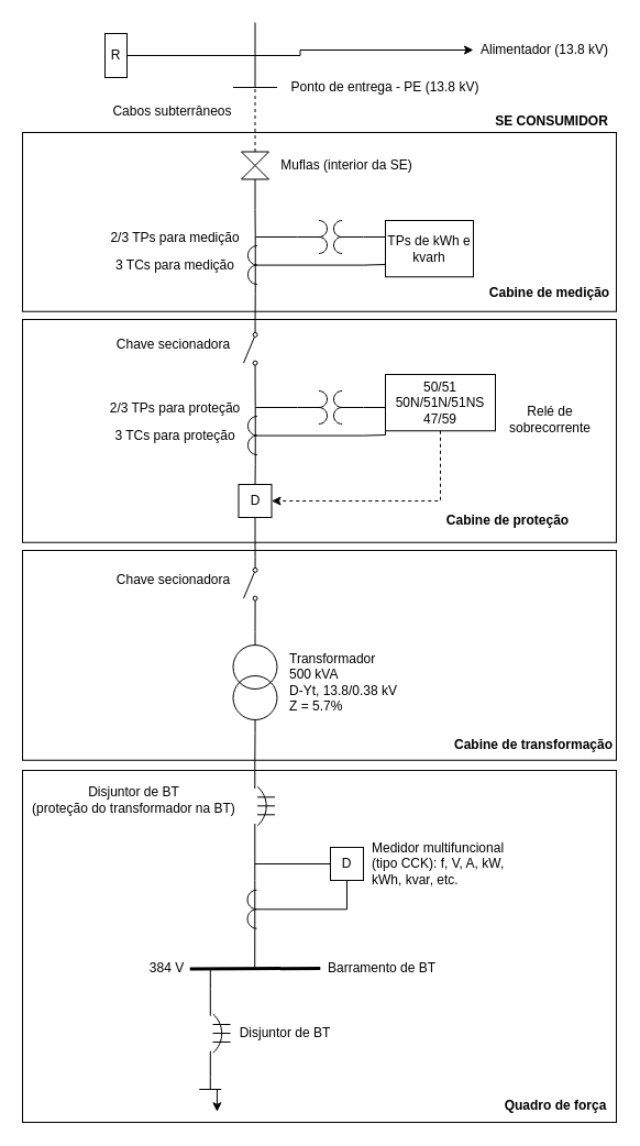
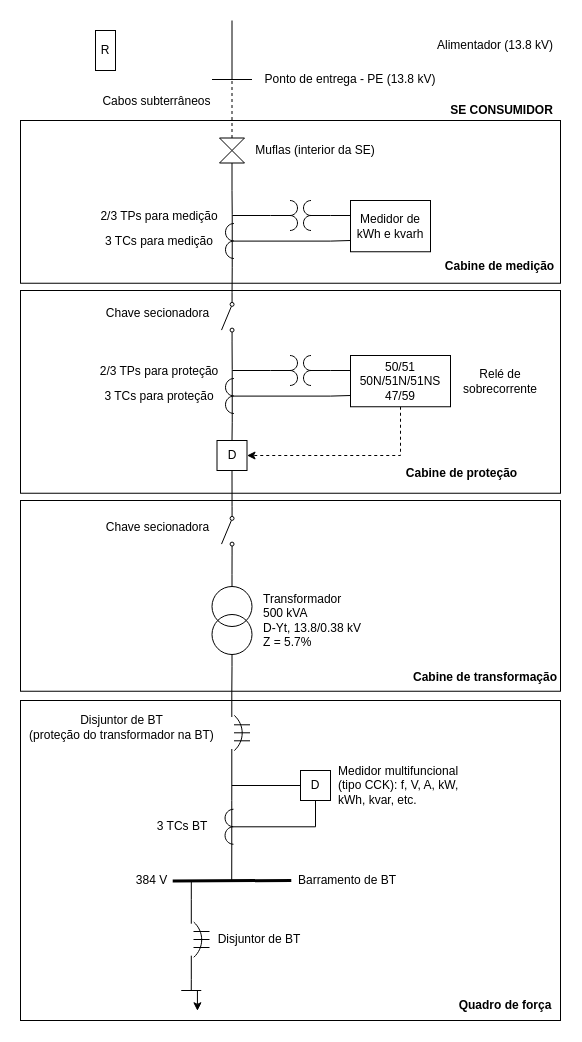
  <mxCell id="0" />
  <mxCell id="1" parent="0" />
  <mxCell id="2" value="" style="rounded=0;whiteSpace=wrap;html=1;align=left;fillColor=none;" parent="1" vertex="1"><mxGeometry x="20" y="290" width="540" height="202.74" as="geometry" /></mxCell>
  <mxCell id="3" value="" style="rounded=0;whiteSpace=wrap;html=1;align=left;fillColor=none;" parent="1" vertex="1"><mxGeometry x="20" y="120" width="540" height="162.74" as="geometry" /></mxCell>
  <mxCell id="4" style="edgeStyle=orthogonalEdgeStyle;rounded=0;orthogonalLoop=1;jettySize=auto;html=1;entryX=0;entryY=0.75;entryDx=0;entryDy=0;endArrow=none;endFill=0;" parent="1" source="6" target="26" edge="1"><mxGeometry relative="1" as="geometry"><Array as="points"><mxPoint x="330" y="240" /><mxPoint x="330" y="240" /></Array></mxGeometry></mxCell>
  <mxCell id="5" style="edgeStyle=orthogonalEdgeStyle;rounded=0;orthogonalLoop=1;jettySize=auto;html=1;exitX=0.8;exitY=1;exitDx=0;exitDy=0;exitPerimeter=0;entryX=0;entryY=0.84;entryDx=0;entryDy=0;entryPerimeter=0;endArrow=none;endFill=0;" parent="1" source="6" target="17" edge="1"><mxGeometry relative="1" as="geometry" /></mxCell>
  <mxCell id="6" value="" style="pointerEvents=1;verticalLabelPosition=bottom;shadow=0;dashed=0;align=center;html=1;verticalAlign=top;shape=mxgraph.electrical.inductors.current_transformer_1;" parent="1" vertex="1"><mxGeometry x="225" y="214.25" width="8.4" height="52.5" as="geometry" /></mxCell>
  <mxCell id="7" style="edgeStyle=orthogonalEdgeStyle;rounded=0;orthogonalLoop=1;jettySize=auto;html=1;exitX=0;exitY=0.5;exitDx=0;exitDy=0;exitPerimeter=0;endArrow=none;endFill=0;" parent="1" source="9" edge="1"><mxGeometry relative="1" as="geometry"><mxPoint x="232" y="215" as="targetPoint" /><Array as="points"><mxPoint x="232" y="215" /></Array></mxGeometry></mxCell>
  <mxCell id="8" style="edgeStyle=orthogonalEdgeStyle;rounded=0;orthogonalLoop=1;jettySize=auto;html=1;exitX=1;exitY=0.5;exitDx=0;exitDy=0;exitPerimeter=0;entryX=0;entryY=0.25;entryDx=0;entryDy=0;endArrow=none;endFill=0;" parent="1" source="9" target="26" edge="1"><mxGeometry relative="1" as="geometry"><Array as="points"><mxPoint x="360" y="215" /><mxPoint x="360" y="215" /></Array></mxGeometry></mxCell>
  <mxCell id="9" value="" style="pointerEvents=1;verticalLabelPosition=bottom;shadow=0;dashed=0;align=center;html=1;verticalAlign=top;shape=mxgraph.electrical.inductors.potential_transformer;" parent="1" vertex="1"><mxGeometry x="270" y="200" width="60" height="30" as="geometry" /></mxCell>
  <mxCell id="10" style="edgeStyle=orthogonalEdgeStyle;rounded=0;orthogonalLoop=1;jettySize=auto;html=1;exitX=1;exitY=0.5;exitDx=0;exitDy=0;exitPerimeter=0;entryX=0;entryY=1;entryDx=0;entryDy=0;entryPerimeter=0;endArrow=none;endFill=0;" parent="1" source="11" target="46" edge="1"><mxGeometry relative="1" as="geometry" /></mxCell>
  <mxCell id="11" value="" style="pointerEvents=1;verticalLabelPosition=bottom;shadow=0;dashed=0;align=center;html=1;verticalAlign=top;shape=mxgraph.electrical.inductors.potential_transformer_2;rotation=90;" parent="1" vertex="1"><mxGeometry x="185.5" y="600" width="92" height="40" as="geometry" /></mxCell>
  <mxCell id="12" style="edgeStyle=orthogonalEdgeStyle;rounded=0;orthogonalLoop=1;jettySize=auto;html=1;endArrow=none;endFill=0;" parent="1" edge="1"><mxGeometry relative="1" as="geometry"><mxPoint x="231.5" y="20" as="targetPoint" /><mxPoint x="231.5" y="78.5" as="sourcePoint" /></mxGeometry></mxCell>
  <mxCell id="13" style="edgeStyle=orthogonalEdgeStyle;rounded=0;orthogonalLoop=1;jettySize=auto;html=1;exitX=0.5;exitY=1;exitDx=0;exitDy=0;entryX=0.8;entryY=0;entryDx=0;entryDy=0;entryPerimeter=0;endArrow=none;endFill=0;" parent="1" source="15" target="6" edge="1"><mxGeometry relative="1" as="geometry"><Array as="points"><mxPoint x="232" y="190" /><mxPoint x="232" y="190" /></Array></mxGeometry></mxCell>
  <mxCell id="14" style="edgeStyle=orthogonalEdgeStyle;rounded=0;orthogonalLoop=1;jettySize=auto;html=1;endArrow=none;endFill=0;strokeWidth=1;dashed=1;" parent="1" source="15" edge="1"><mxGeometry relative="1" as="geometry"><mxPoint x="231.5" y="80" as="targetPoint" /></mxGeometry></mxCell>
  <mxCell id="15" value="" style="shape=collate;whiteSpace=wrap;html=1;" parent="1" vertex="1"><mxGeometry x="219" y="137.5" width="25" height="25" as="geometry" /></mxCell>
  <mxCell id="16" style="edgeStyle=orthogonalEdgeStyle;rounded=0;orthogonalLoop=1;jettySize=auto;html=1;exitX=1;exitY=0.84;exitDx=0;exitDy=0;exitPerimeter=0;entryX=0.8;entryY=0;entryDx=0;entryDy=0;entryPerimeter=0;endArrow=none;endFill=0;" parent="1" source="17" target="29" edge="1"><mxGeometry relative="1" as="geometry"><mxPoint x="231.547" y="354.45" as="sourcePoint" /></mxGeometry></mxCell>
  <mxCell id="17" value="" style="pointerEvents=1;verticalLabelPosition=bottom;shadow=0;dashed=0;align=center;html=1;verticalAlign=top;shape=mxgraph.electrical.electro-mechanical.simple_switch;rotation=-90;flipV=0;flipH=1;" parent="1" vertex="1"><mxGeometry x="202.58" y="310.48" width="49.42" height="12.52" as="geometry" /></mxCell>
- <mxCell id="18" style="edgeStyle=orthogonalEdgeStyle;rounded=0;orthogonalLoop=1;jettySize=auto;html=1;exitX=1;exitY=0.5;exitDx=0;exitDy=0;entryX=0;entryY=0.5;entryDx=0;entryDy=0;" parent="1" source="19" target="20" edge="1"><mxGeometry relative="1" as="geometry"><mxPoint x="380" y="45" as="targetPoint" /></mxGeometry></mxCell>
  <mxCell id="19" value="R" style="whiteSpace=wrap;html=1;aspect=fixed;" parent="1" vertex="1"><mxGeometry x="95" y="30" width="20" height="40" as="geometry" /></mxCell>
  <mxCell id="20" value="Alimentador (13.8 kV)" style="text;html=1;strokeColor=none;fillColor=none;align=center;verticalAlign=middle;whiteSpace=wrap;rounded=0;" parent="1" vertex="1"><mxGeometry x="430" y="27.5" width="130" height="35" as="geometry" /></mxCell>
  <mxCell id="21" value="Muflas (interior da SE)" style="text;html=1;strokeColor=none;fillColor=none;align=center;verticalAlign=middle;whiteSpace=wrap;rounded=0;" parent="1" vertex="1"><mxGeometry x="250" y="132.5" width="130" height="35" as="geometry" /></mxCell>
  <mxCell id="22" value="" style="endArrow=none;html=1;" parent="1" edge="1"><mxGeometry width="50" height="50" relative="1" as="geometry"><mxPoint x="211.5" y="79" as="sourcePoint" /><mxPoint x="251.5" y="79" as="targetPoint" /></mxGeometry></mxCell>
  <mxCell id="23" value="Ponto de entrega - PE (13.8 kV)" style="text;html=1;strokeColor=none;fillColor=none;align=center;verticalAlign=middle;whiteSpace=wrap;rounded=0;" parent="1" vertex="1"><mxGeometry x="260" y="61" width="180" height="35" as="geometry" /></mxCell>
  <mxCell id="24" value="2/3 TPs para medição" style="text;html=1;strokeColor=none;fillColor=none;align=center;verticalAlign=middle;whiteSpace=wrap;rounded=0;" parent="1" vertex="1"><mxGeometry x="94" y="198" width="130" height="35" as="geometry" /></mxCell>
  <mxCell id="25" value="3 TCs para medição" style="text;html=1;strokeColor=none;fillColor=none;align=center;verticalAlign=middle;whiteSpace=wrap;rounded=0;" parent="1" vertex="1"><mxGeometry x="94" y="223" width="130" height="35" as="geometry" /></mxCell>
- <mxCell id="26" value="TPs de kWh e kvarh" style="rounded=0;whiteSpace=wrap;html=1;" parent="1" vertex="1"><mxGeometry x="350" y="200" width="80" height="51.25" as="geometry" /></mxCell>
+ <mxCell id="26" value="Medidor de kWh e kvarh" style="rounded=0;whiteSpace=wrap;html=1;" parent="1" vertex="1"><mxGeometry x="350" y="200" width="80" height="51.25" as="geometry" /></mxCell>
  <mxCell id="27" style="edgeStyle=orthogonalEdgeStyle;rounded=0;orthogonalLoop=1;jettySize=auto;html=1;entryX=0;entryY=0.75;entryDx=0;entryDy=0;endArrow=none;endFill=0;" parent="1" source="29" target="36" edge="1"><mxGeometry relative="1" as="geometry"><Array as="points"><mxPoint x="330" y="395" /><mxPoint x="330" y="395" /></Array></mxGeometry></mxCell>
  <mxCell id="28" style="edgeStyle=orthogonalEdgeStyle;rounded=0;orthogonalLoop=1;jettySize=auto;html=1;exitX=0.8;exitY=1;exitDx=0;exitDy=0;exitPerimeter=0;entryX=0.5;entryY=0;entryDx=0;entryDy=0;endArrow=none;endFill=0;" parent="1" source="29" target="39" edge="1"><mxGeometry relative="1" as="geometry" /></mxCell>
  <mxCell id="29" value="" style="pointerEvents=1;verticalLabelPosition=bottom;shadow=0;dashed=0;align=center;html=1;verticalAlign=top;shape=mxgraph.electrical.inductors.current_transformer_1;" parent="1" vertex="1"><mxGeometry x="225" y="369.25" width="8.4" height="52.5" as="geometry" /></mxCell>
  <mxCell id="30" style="edgeStyle=orthogonalEdgeStyle;rounded=0;orthogonalLoop=1;jettySize=auto;html=1;exitX=0;exitY=0.5;exitDx=0;exitDy=0;exitPerimeter=0;endArrow=none;endFill=0;" parent="1" source="32" edge="1"><mxGeometry relative="1" as="geometry"><mxPoint x="232" y="370" as="targetPoint" /><Array as="points"><mxPoint x="232" y="370" /></Array></mxGeometry></mxCell>
  <mxCell id="31" style="edgeStyle=orthogonalEdgeStyle;rounded=0;orthogonalLoop=1;jettySize=auto;html=1;exitX=1;exitY=0.5;exitDx=0;exitDy=0;exitPerimeter=0;entryX=0;entryY=0.25;entryDx=0;entryDy=0;endArrow=none;endFill=0;" parent="1" source="32" target="36" edge="1"><mxGeometry relative="1" as="geometry"><Array as="points"><mxPoint x="360" y="370" /><mxPoint x="360" y="370" /></Array></mxGeometry></mxCell>
  <mxCell id="32" value="" style="pointerEvents=1;verticalLabelPosition=bottom;shadow=0;dashed=0;align=center;html=1;verticalAlign=top;shape=mxgraph.electrical.inductors.potential_transformer;" parent="1" vertex="1"><mxGeometry x="270" y="355" width="60" height="30" as="geometry" /></mxCell>
  <mxCell id="33" value="2/3 TPs para proteção" style="text;html=1;strokeColor=none;fillColor=none;align=center;verticalAlign=middle;whiteSpace=wrap;rounded=0;" parent="1" vertex="1"><mxGeometry x="94" y="353" width="130" height="35" as="geometry" /></mxCell>
  <mxCell id="34" value="3 TCs para proteção" style="text;html=1;strokeColor=none;fillColor=none;align=center;verticalAlign=middle;whiteSpace=wrap;rounded=0;" parent="1" vertex="1"><mxGeometry x="94" y="378" width="130" height="35" as="geometry" /></mxCell>
  <mxCell id="35" style="edgeStyle=orthogonalEdgeStyle;rounded=0;orthogonalLoop=1;jettySize=auto;html=1;entryX=1;entryY=0.5;entryDx=0;entryDy=0;endArrow=classic;endFill=1;dashed=1;" parent="1" source="36" target="39" edge="1"><mxGeometry relative="1" as="geometry"><Array as="points"><mxPoint x="400" y="455" /></Array></mxGeometry></mxCell>
- <mxCell id="36" value="50/51&lt;br&gt;50N/51N/51NS&lt;br&gt;47/59" style="rounded=0;whiteSpace=wrap;html=1;" parent="1" vertex="1"><mxGeometry x="350" y="340" width="100" height="51.25" as="geometry" /></mxCell>
+ <mxCell id="36" value="50/51&lt;br&gt;50N/51N/51NS&lt;br&gt;47/59" style="rounded=0;whiteSpace=wrap;html=1;" parent="1" vertex="1"><mxGeometry x="350" y="355" width="100" height="51.25" as="geometry" /></mxCell>
  <mxCell id="37" value="Relé de sobrecorrente" style="text;html=1;strokeColor=none;fillColor=none;align=center;verticalAlign=middle;whiteSpace=wrap;rounded=0;" parent="1" vertex="1"><mxGeometry x="460" y="363.13" width="80" height="35" as="geometry" /></mxCell>
  <mxCell id="38" style="edgeStyle=orthogonalEdgeStyle;rounded=0;orthogonalLoop=1;jettySize=auto;html=1;exitX=0.5;exitY=1;exitDx=0;exitDy=0;entryX=0;entryY=0.84;entryDx=0;entryDy=0;entryPerimeter=0;endArrow=none;endFill=0;" parent="1" source="39" target="42" edge="1"><mxGeometry relative="1" as="geometry" /></mxCell>
  <mxCell id="39" value="D" style="whiteSpace=wrap;html=1;aspect=fixed;" parent="1" vertex="1"><mxGeometry x="216.5" y="440" width="30" height="30" as="geometry" /></mxCell>
  <mxCell id="40" value="Chave secionadora" style="text;html=1;strokeColor=none;fillColor=none;align=center;verticalAlign=middle;whiteSpace=wrap;rounded=0;" parent="1" vertex="1"><mxGeometry x="97.5" y="303" width="119" height="20" as="geometry" /></mxCell>
  <mxCell id="41" style="edgeStyle=orthogonalEdgeStyle;rounded=0;orthogonalLoop=1;jettySize=auto;html=1;exitX=1;exitY=0.84;exitDx=0;exitDy=0;exitPerimeter=0;entryX=0;entryY=0.5;entryDx=0;entryDy=0;entryPerimeter=0;endArrow=none;endFill=0;" parent="1" source="42" target="11" edge="1"><mxGeometry relative="1" as="geometry" /></mxCell>
  <mxCell id="42" value="" style="pointerEvents=1;verticalLabelPosition=bottom;shadow=0;dashed=0;align=center;html=1;verticalAlign=top;shape=mxgraph.electrical.electro-mechanical.simple_switch;rotation=-90;flipV=0;flipH=1;" parent="1" vertex="1"><mxGeometry x="202.58" y="524.48" width="49.42" height="12.52" as="geometry" /></mxCell>
  <mxCell id="43" value="Chave secionadora" style="text;html=1;strokeColor=none;fillColor=none;align=center;verticalAlign=middle;whiteSpace=wrap;rounded=0;" parent="1" vertex="1"><mxGeometry x="97.5" y="517" width="119" height="20" as="geometry" /></mxCell>
  <mxCell id="44" value="Transformador&lt;br&gt;500 kVA&lt;br&gt;D-Yt, 13.8/0.38 kV&lt;br&gt;Z = 5.7%" style="text;html=1;strokeColor=none;fillColor=none;align=left;verticalAlign=middle;whiteSpace=wrap;rounded=0;" parent="1" vertex="1"><mxGeometry x="261" y="575" width="119" height="90" as="geometry" /></mxCell>
  <mxCell id="45" value="" style="group;rotation=90;" parent="1" vertex="1" connectable="0"><mxGeometry x="200.5" y="723.3" width="80" height="18.4" as="geometry" /></mxCell>
  <mxCell id="46" value="" style="pointerEvents=1;verticalLabelPosition=bottom;shadow=0;dashed=0;align=center;html=1;verticalAlign=top;shape=mxgraph.electrical.miscellaneous.circuit_breaker;rotation=90;" parent="45" vertex="1"><mxGeometry x="-4" y="4" width="80" height="10.4" as="geometry" /></mxCell>
  <mxCell id="47" value="" style="endArrow=none;html=1;" parent="45" edge="1"><mxGeometry width="50" height="50" relative="1" as="geometry"><mxPoint x="33" y="1" as="sourcePoint" /><mxPoint x="49" y="1" as="targetPoint" /></mxGeometry></mxCell>
  <mxCell id="48" value="" style="endArrow=none;html=1;" parent="45" edge="1"><mxGeometry width="50" height="50" relative="1" as="geometry"><mxPoint x="33" y="9" as="sourcePoint" /><mxPoint x="49" y="9" as="targetPoint" /></mxGeometry></mxCell>
  <mxCell id="49" value="" style="endArrow=none;html=1;" parent="45" edge="1"><mxGeometry width="50" height="50" relative="1" as="geometry"><mxPoint x="33" y="17" as="sourcePoint" /><mxPoint x="49" y="17" as="targetPoint" /></mxGeometry></mxCell>
  <mxCell id="50" value="Disjuntor de BT&lt;br&gt;(proteção do transformador na BT)" style="text;html=1;strokeColor=none;fillColor=none;align=center;verticalAlign=middle;whiteSpace=wrap;rounded=0;" parent="1" vertex="1"><mxGeometry x="24" y="693" width="195" height="67" as="geometry" /></mxCell>
+ <mxCell id="51" value="3 TCs BT" style="text;html=1;strokeColor=none;fillColor=none;align=center;verticalAlign=middle;whiteSpace=wrap;rounded=0;" parent="1" vertex="1"><mxGeometry x="145" y="808.75" width="74" height="35" as="geometry" /></mxCell>
  <mxCell id="52" style="edgeStyle=orthogonalEdgeStyle;rounded=0;orthogonalLoop=1;jettySize=auto;html=1;endArrow=none;endFill=0;entryX=1;entryY=1;entryDx=0;entryDy=0;entryPerimeter=0;" parent="1" source="53" target="46" edge="1"><mxGeometry relative="1" as="geometry"><mxPoint x="230" y="808.75" as="targetPoint" /><Array as="points"><mxPoint x="231" y="785" /></Array></mxGeometry></mxCell>
  <mxCell id="53" value="D" style="whiteSpace=wrap;html=1;aspect=fixed;" parent="1" vertex="1"><mxGeometry x="300" y="770" width="30" height="30" as="geometry" /></mxCell>
  <mxCell id="54" style="edgeStyle=orthogonalEdgeStyle;rounded=0;orthogonalLoop=1;jettySize=auto;html=1;exitX=0.8;exitY=0;exitDx=0;exitDy=0;exitPerimeter=0;entryX=0;entryY=0.5;entryDx=0;entryDy=0;endArrow=none;endFill=0;" parent="1" source="57" target="53" edge="1"><mxGeometry relative="1" as="geometry"><Array as="points"><mxPoint x="231" y="785" /></Array></mxGeometry></mxCell>
  <mxCell id="55" style="edgeStyle=orthogonalEdgeStyle;rounded=0;orthogonalLoop=1;jettySize=auto;html=1;entryX=0.5;entryY=1;entryDx=0;entryDy=0;endArrow=none;endFill=0;" parent="1" source="57" target="53" edge="1"><mxGeometry relative="1" as="geometry" /></mxCell>
  <mxCell id="56" style="edgeStyle=orthogonalEdgeStyle;rounded=0;orthogonalLoop=1;jettySize=auto;html=1;exitX=0.8;exitY=1;exitDx=0;exitDy=0;exitPerimeter=0;endArrow=none;endFill=0;" parent="1" source="57" edge="1"><mxGeometry relative="1" as="geometry"><mxPoint x="231.214" y="880" as="targetPoint" /></mxGeometry></mxCell>
  <mxCell id="57" value="" style="pointerEvents=1;verticalLabelPosition=bottom;shadow=0;dashed=0;align=center;html=1;verticalAlign=top;shape=mxgraph.electrical.inductors.current_transformer_1;" parent="1" vertex="1"><mxGeometry x="224.55" y="800" width="8.4" height="52.5" as="geometry" /></mxCell>
  <mxCell id="58" value="Medidor multifuncional&lt;br&gt;(tipo CCK): f, V, A, kW, kWh, kvar, etc." style="text;html=1;strokeColor=none;fillColor=none;align=left;verticalAlign=middle;whiteSpace=wrap;rounded=0;" parent="1" vertex="1"><mxGeometry x="335.5" y="751.88" width="129" height="66.25" as="geometry" /></mxCell>
  <mxCell id="59" value="" style="endArrow=none;html=1;entryX=0.988;entryY=-0.041;entryDx=0;entryDy=0;entryPerimeter=0;exitX=0;exitY=0;exitDx=0;exitDy=0;strokeWidth=3;" parent="1" edge="1"><mxGeometry width="50" height="50" relative="1" as="geometry"><mxPoint x="172.22" y="880.41" as="sourcePoint" /><mxPoint x="290.78" y="880" as="targetPoint" /></mxGeometry></mxCell>
  <mxCell id="60" value="384 V" style="text;html=1;strokeColor=none;fillColor=none;align=center;verticalAlign=middle;whiteSpace=wrap;rounded=0;" parent="1" vertex="1"><mxGeometry x="130" y="870" width="42.5" height="20" as="geometry" /></mxCell>
  <mxCell id="61" value="Barramento de BT" style="text;html=1;strokeColor=none;fillColor=none;align=center;verticalAlign=middle;whiteSpace=wrap;rounded=0;" parent="1" vertex="1"><mxGeometry x="293.75" y="870" width="106.25" height="20" as="geometry" /></mxCell>
  <mxCell id="62" value="" style="group;rotation=90;" parent="1" vertex="1" connectable="0"><mxGeometry x="160" y="930" width="80" height="18.4" as="geometry" /></mxCell>
  <mxCell id="63" value="" style="pointerEvents=1;verticalLabelPosition=bottom;shadow=0;dashed=0;align=center;html=1;verticalAlign=top;shape=mxgraph.electrical.miscellaneous.circuit_breaker;rotation=90;" parent="62" vertex="1"><mxGeometry x="-4" y="4" width="80" height="10.4" as="geometry" /></mxCell>
  <mxCell id="64" value="" style="endArrow=none;html=1;" parent="62" edge="1"><mxGeometry width="50" height="50" relative="1" as="geometry"><mxPoint x="33" y="1" as="sourcePoint" /><mxPoint x="49" y="1" as="targetPoint" /></mxGeometry></mxCell>
  <mxCell id="65" value="" style="endArrow=none;html=1;" parent="62" edge="1"><mxGeometry width="50" height="50" relative="1" as="geometry"><mxPoint x="33" y="9" as="sourcePoint" /><mxPoint x="49" y="9" as="targetPoint" /></mxGeometry></mxCell>
  <mxCell id="66" value="" style="endArrow=none;html=1;" parent="62" edge="1"><mxGeometry width="50" height="50" relative="1" as="geometry"><mxPoint x="33" y="17" as="sourcePoint" /><mxPoint x="49" y="17" as="targetPoint" /></mxGeometry></mxCell>
  <mxCell id="67" style="edgeStyle=orthogonalEdgeStyle;rounded=0;orthogonalLoop=1;jettySize=auto;html=1;exitX=0;exitY=1;exitDx=0;exitDy=0;exitPerimeter=0;endArrow=none;endFill=0;strokeWidth=1;" parent="1" source="63" edge="1"><mxGeometry relative="1" as="geometry"><mxPoint x="190.825" y="880" as="targetPoint" /></mxGeometry></mxCell>
  <mxCell id="68" value="Disjuntor de BT" style="text;html=1;strokeColor=none;fillColor=none;align=center;verticalAlign=middle;whiteSpace=wrap;rounded=0;" parent="1" vertex="1"><mxGeometry x="214" y="930.85" width="90" height="16.7" as="geometry" /></mxCell>
  <mxCell id="69" value="" style="endArrow=none;html=1;strokeWidth=1;" parent="1" edge="1"><mxGeometry width="50" height="50" relative="1" as="geometry"><mxPoint x="180.76" y="990" as="sourcePoint" /><mxPoint x="200.76" y="990" as="targetPoint" /></mxGeometry></mxCell>
  <mxCell id="70" style="edgeStyle=orthogonalEdgeStyle;rounded=0;orthogonalLoop=1;jettySize=auto;html=1;exitX=1;exitY=1;exitDx=0;exitDy=0;exitPerimeter=0;endArrow=none;endFill=0;strokeWidth=1;" parent="1" source="63" edge="1"><mxGeometry relative="1" as="geometry"><mxPoint x="190.765" y="990" as="targetPoint" /></mxGeometry></mxCell>
  <mxCell id="71" value="" style="endArrow=classic;html=1;strokeWidth=1;" parent="1" edge="1"><mxGeometry width="50" height="50" relative="1" as="geometry"><mxPoint x="196.93" y="990" as="sourcePoint" /><mxPoint x="196.93" y="1010.268" as="targetPoint" /></mxGeometry></mxCell>
  <mxCell id="72" value="" style="rounded=0;whiteSpace=wrap;html=1;align=left;fillColor=none;" parent="1" vertex="1"><mxGeometry x="20" y="700" width="540" height="320" as="geometry" /></mxCell>
  <mxCell id="73" value="" style="rounded=0;whiteSpace=wrap;html=1;align=left;fillColor=none;" parent="1" vertex="1"><mxGeometry x="20" y="500" width="540" height="190.74" as="geometry" /></mxCell>
  <mxCell id="74" value="Cabos subterrâneos" style="text;html=1;strokeColor=none;fillColor=none;align=center;verticalAlign=middle;whiteSpace=wrap;rounded=0;" parent="1" vertex="1"><mxGeometry x="97" y="86" width="118.5" height="30" as="geometry" /></mxCell>
  <mxCell id="75" value="&lt;b&gt;SE CONSUMIDOR&lt;/b&gt;" style="text;html=1;strokeColor=none;fillColor=none;align=center;verticalAlign=middle;whiteSpace=wrap;rounded=0;" parent="1" vertex="1"><mxGeometry x="441.5" y="100" width="118.5" height="20" as="geometry" /></mxCell>
  <mxCell id="76" value="&lt;b&gt;Cabine de medição&lt;/b&gt;" style="text;html=1;strokeColor=none;fillColor=none;align=center;verticalAlign=middle;whiteSpace=wrap;rounded=0;" parent="1" vertex="1"><mxGeometry x="440" y="251.25" width="118.5" height="30" as="geometry" /></mxCell>
  <mxCell id="77" value="&lt;b&gt;Cabine de proteção&lt;/b&gt;" style="text;html=1;strokeColor=none;fillColor=none;align=center;verticalAlign=middle;whiteSpace=wrap;rounded=0;" parent="1" vertex="1"><mxGeometry x="401.5" y="457.74" width="118.5" height="30" as="geometry" /></mxCell>
  <mxCell id="78" value="&lt;b&gt;Cabine de transformação&lt;/b&gt;" style="text;html=1;strokeColor=none;fillColor=none;align=center;verticalAlign=middle;whiteSpace=wrap;rounded=0;" parent="1" vertex="1"><mxGeometry x="410" y="662" width="149.5" height="30" as="geometry" /></mxCell>
  <mxCell id="79" value="&lt;b&gt;Quadro de força&lt;/b&gt;" style="text;html=1;strokeColor=none;fillColor=none;align=center;verticalAlign=middle;whiteSpace=wrap;rounded=0;" parent="1" vertex="1"><mxGeometry x="450" y="990" width="110" height="30" as="geometry" /></mxCell>
